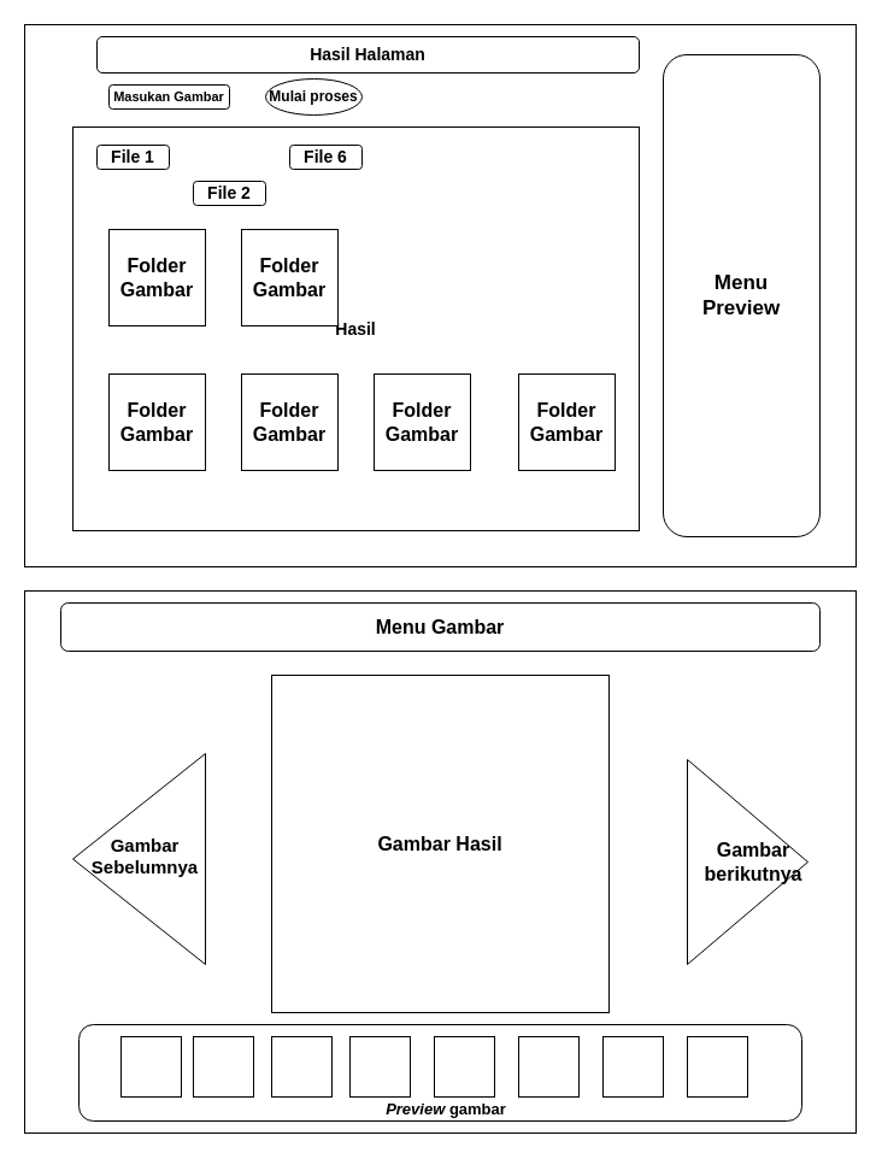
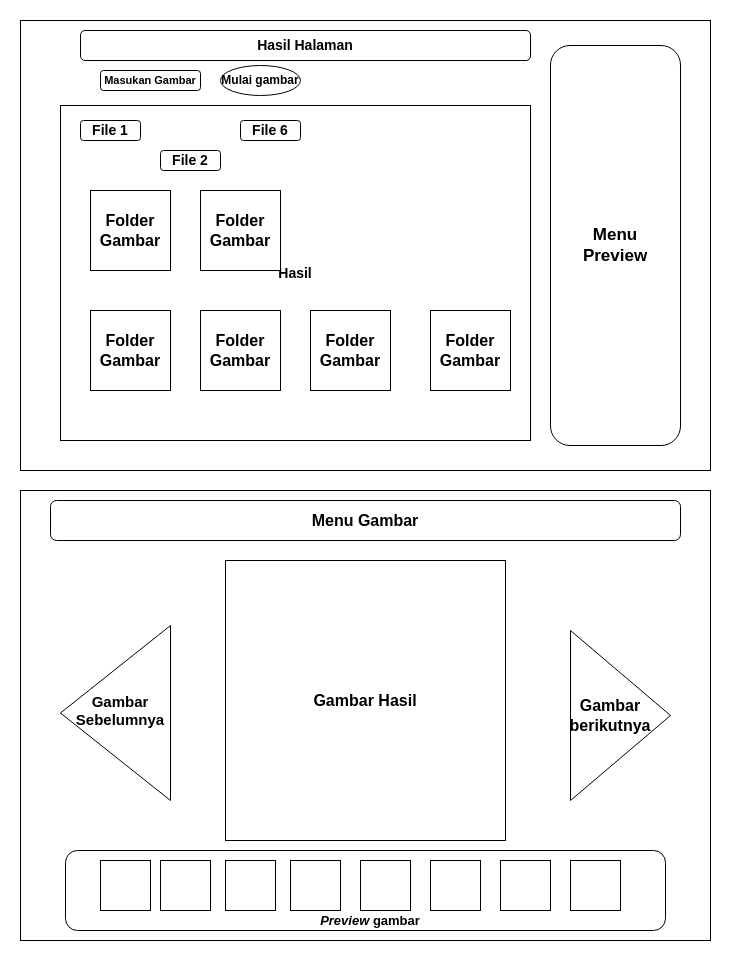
  <mxCell id="0" />
  <mxCell id="1" parent="0" />
  <mxCell id="2" value="" style="rounded=0;whiteSpace=wrap;html=1;" vertex="1" parent="1"><mxGeometry x="20" y="20" width="690" height="450" as="geometry" /></mxCell>
  <mxCell id="3" value="" style="rounded=1;whiteSpace=wrap;html=1;" vertex="1" parent="1"><mxGeometry x="550" y="45" width="130" height="400" as="geometry" /></mxCell>
  <mxCell id="4" value="&lt;b&gt;&lt;font style=&quot;font-size: 17px&quot;&gt;Menu Preview&lt;/font&gt;&lt;/b&gt;" style="text;html=1;strokeColor=none;fillColor=none;align=center;verticalAlign=middle;whiteSpace=wrap;rounded=0;" vertex="1" parent="1"><mxGeometry x="595" y="235" width="40" height="20" as="geometry" /></mxCell>
- <mxCell id="5" value="&lt;b&gt;&lt;font style=&quot;font-size: 11px&quot;&gt;Masukan Gambar&lt;/font&gt;&lt;/b&gt;" style="rounded=1;whiteSpace=wrap;html=1;" vertex="1" parent="1"><mxGeometry x="90" y="70" width="100" height="20" as="geometry" /></mxCell>
+ <mxCell id="5" value="&lt;b&gt;&lt;font style=&quot;font-size: 11px&quot;&gt;Masukan Gambar&lt;/font&gt;&lt;/b&gt;" style="rounded=1;whiteSpace=wrap;html=1;" vertex="1" parent="1"><mxGeometry x="100" y="70" width="100" height="20" as="geometry" /></mxCell>
  <mxCell id="6" value="&lt;b&gt;&lt;font style=&quot;font-size: 14px&quot;&gt;Hasil&lt;/font&gt;&lt;/b&gt;" style="rounded=0;whiteSpace=wrap;html=1;" vertex="1" parent="1"><mxGeometry x="60" y="105" width="470" height="335" as="geometry" /></mxCell>
  <mxCell id="7" value="&lt;b&gt;&lt;font style=&quot;font-size: 14px&quot;&gt;File 1&lt;/font&gt;&lt;/b&gt;" style="rounded=1;whiteSpace=wrap;html=1;" vertex="1" parent="1"><mxGeometry x="80" y="120" width="60" height="20" as="geometry" /></mxCell>
  <mxCell id="8" value="&lt;b&gt;&lt;font style=&quot;font-size: 14px&quot;&gt;File 2&lt;/font&gt;&lt;/b&gt;" style="rounded=1;whiteSpace=wrap;html=1;" vertex="1" parent="1"><mxGeometry x="160" y="150" width="60" height="20" as="geometry" /></mxCell>
  <mxCell id="9" value="&lt;b&gt;&lt;font style=&quot;font-size: 14px&quot;&gt;File 6&lt;/font&gt;&lt;/b&gt;" style="rounded=1;whiteSpace=wrap;html=1;" vertex="1" parent="1"><mxGeometry x="240" y="120" width="60" height="20" as="geometry" /></mxCell>
  <mxCell id="10" value="&lt;b&gt;&lt;font style=&quot;font-size: 16px&quot;&gt;Folder Gambar&lt;/font&gt;&lt;/b&gt;" style="whiteSpace=wrap;html=1;aspect=fixed;" vertex="1" parent="1"><mxGeometry x="90" y="190" width="80" height="80" as="geometry" /></mxCell>
  <mxCell id="11" value="&lt;b&gt;&lt;font style=&quot;font-size: 16px&quot;&gt;Folder Gambar&lt;/font&gt;&lt;/b&gt;" style="whiteSpace=wrap;html=1;aspect=fixed;" vertex="1" parent="1"><mxGeometry x="90" y="310" width="80" height="80" as="geometry" /></mxCell>
  <mxCell id="12" value="&lt;b&gt;&lt;font style=&quot;font-size: 16px&quot;&gt;Folder Gambar&lt;/font&gt;&lt;/b&gt;" style="whiteSpace=wrap;html=1;aspect=fixed;" vertex="1" parent="1"><mxGeometry x="200" y="310" width="80" height="80" as="geometry" /></mxCell>
  <mxCell id="13" value="&lt;b&gt;&lt;font style=&quot;font-size: 16px&quot;&gt;Folder Gambar&lt;/font&gt;&lt;/b&gt;" style="whiteSpace=wrap;html=1;aspect=fixed;" vertex="1" parent="1"><mxGeometry x="310" y="310" width="80" height="80" as="geometry" /></mxCell>
  <mxCell id="14" value="&lt;b&gt;&lt;font style=&quot;font-size: 16px&quot;&gt;Folder Gambar&lt;/font&gt;&lt;/b&gt;" style="whiteSpace=wrap;html=1;aspect=fixed;" vertex="1" parent="1"><mxGeometry x="430" y="310" width="80" height="80" as="geometry" /></mxCell>
  <mxCell id="15" value="&lt;b&gt;&lt;font style=&quot;font-size: 16px&quot;&gt;Folder Gambar&lt;/font&gt;&lt;/b&gt;" style="whiteSpace=wrap;html=1;aspect=fixed;" vertex="1" parent="1"><mxGeometry x="200" y="190" width="80" height="80" as="geometry" /></mxCell>
- <mxCell id="16" value="&lt;b&gt;&lt;font style=&quot;font-size: 12px&quot;&gt;Mulai proses&lt;/font&gt;&lt;/b&gt;" style="ellipse;whiteSpace=wrap;html=1;" vertex="1" parent="1"><mxGeometry x="220" y="65" width="80" height="30" as="geometry" /></mxCell>
+ <mxCell id="16" value="&lt;b&gt;&lt;font style=&quot;font-size: 12px&quot;&gt;Mulai gambar&lt;/font&gt;&lt;/b&gt;" style="ellipse;whiteSpace=wrap;html=1;" vertex="1" parent="1"><mxGeometry x="220" y="65" width="80" height="30" as="geometry" /></mxCell>
  <mxCell id="17" value="&lt;b&gt;&lt;font style=&quot;font-size: 14px&quot;&gt;Hasil Halaman&lt;/font&gt;&lt;/b&gt;" style="rounded=1;whiteSpace=wrap;html=1;" vertex="1" parent="1"><mxGeometry x="80" y="30" width="450" height="30" as="geometry" /></mxCell>
  <mxCell id="18" value="" style="rounded=0;whiteSpace=wrap;html=1;" vertex="1" parent="1"><mxGeometry x="20" y="490" width="690" height="450" as="geometry" /></mxCell>
  <mxCell id="19" value="&lt;b&gt;&lt;font style=&quot;font-size: 16px&quot;&gt;Menu Gambar&lt;/font&gt;&lt;/b&gt;" style="rounded=1;whiteSpace=wrap;html=1;" vertex="1" parent="1"><mxGeometry x="50" y="500" width="630" height="40" as="geometry" /></mxCell>
  <mxCell id="20" value="&lt;b&gt;&lt;font style=&quot;font-size: 16px&quot;&gt;Gambar Hasil&lt;/font&gt;&lt;/b&gt;" style="whiteSpace=wrap;html=1;aspect=fixed;" vertex="1" parent="1"><mxGeometry x="225" y="560" width="280" height="280" as="geometry" /></mxCell>
  <mxCell id="21" value="" style="triangle;whiteSpace=wrap;html=1;rotation=-180;" vertex="1" parent="1"><mxGeometry x="60" y="625" width="110" height="175" as="geometry" /></mxCell>
  <mxCell id="22" value="&lt;b&gt;&lt;font style=&quot;font-size: 15px&quot;&gt;Gambar Sebelumnya&lt;/font&gt;&lt;/b&gt;" style="text;html=1;strokeColor=none;fillColor=none;align=center;verticalAlign=middle;whiteSpace=wrap;rounded=0;" vertex="1" parent="1"><mxGeometry x="80" y="692.5" width="80" height="35" as="geometry" /></mxCell>
  <mxCell id="23" value="" style="triangle;whiteSpace=wrap;html=1;rotation=-180;direction=west;" vertex="1" parent="1"><mxGeometry x="570" y="630" width="100" height="170" as="geometry" /></mxCell>
- <mxCell id="24" value="&lt;b&gt;&lt;font style=&quot;font-size: 16px&quot;&gt;Gambar berikutnya&lt;/font&gt;&lt;/b&gt;" style="text;html=1;strokeColor=none;fillColor=none;align=center;verticalAlign=middle;whiteSpace=wrap;rounded=0;" vertex="1" parent="1"><mxGeometry x="585" y="697.5" width="80" height="35" as="geometry" /></mxCell>
+ <mxCell id="24" value="&lt;b&gt;&lt;font style=&quot;font-size: 16px&quot;&gt;Gambar berikutnya&lt;/font&gt;&lt;/b&gt;" style="text;html=1;strokeColor=none;fillColor=none;align=center;verticalAlign=middle;whiteSpace=wrap;rounded=0;" vertex="1" parent="1"><mxGeometry x="570" y="697.5" width="80" height="35" as="geometry" /></mxCell>
  <mxCell id="25" value="" style="rounded=1;whiteSpace=wrap;html=1;" vertex="1" parent="1"><mxGeometry x="65" y="850" width="600" height="80" as="geometry" /></mxCell>
  <mxCell id="26" value="" style="rounded=0;whiteSpace=wrap;html=1;" vertex="1" parent="1"><mxGeometry x="100" y="860" width="50" height="50" as="geometry" /></mxCell>
  <mxCell id="27" value="" style="rounded=0;whiteSpace=wrap;html=1;" vertex="1" parent="1"><mxGeometry x="160" y="860" width="50" height="50" as="geometry" /></mxCell>
  <mxCell id="28" value="" style="rounded=0;whiteSpace=wrap;html=1;" vertex="1" parent="1"><mxGeometry x="225" y="860" width="50" height="50" as="geometry" /></mxCell>
  <mxCell id="29" value="" style="rounded=0;whiteSpace=wrap;html=1;" vertex="1" parent="1"><mxGeometry x="500" y="860" width="50" height="50" as="geometry" /></mxCell>
  <mxCell id="30" value="" style="rounded=0;whiteSpace=wrap;html=1;" vertex="1" parent="1"><mxGeometry x="430" y="860" width="50" height="50" as="geometry" /></mxCell>
  <mxCell id="31" value="" style="rounded=0;whiteSpace=wrap;html=1;" vertex="1" parent="1"><mxGeometry x="360" y="860" width="50" height="50" as="geometry" /></mxCell>
  <mxCell id="32" value="" style="rounded=0;whiteSpace=wrap;html=1;" vertex="1" parent="1"><mxGeometry x="290" y="860" width="50" height="50" as="geometry" /></mxCell>
  <mxCell id="33" value="" style="rounded=0;whiteSpace=wrap;html=1;" vertex="1" parent="1"><mxGeometry x="570" y="860" width="50" height="50" as="geometry" /></mxCell>
  <mxCell id="34" value="&lt;b style=&quot;font-size: 13px&quot;&gt;&lt;i&gt;Preview &lt;/i&gt;gambar&lt;/b&gt;" style="text;html=1;strokeColor=none;fillColor=none;align=center;verticalAlign=middle;whiteSpace=wrap;rounded=0;" vertex="1" parent="1"><mxGeometry x="310" y="910" width="120" height="20" as="geometry" /></mxCell>
